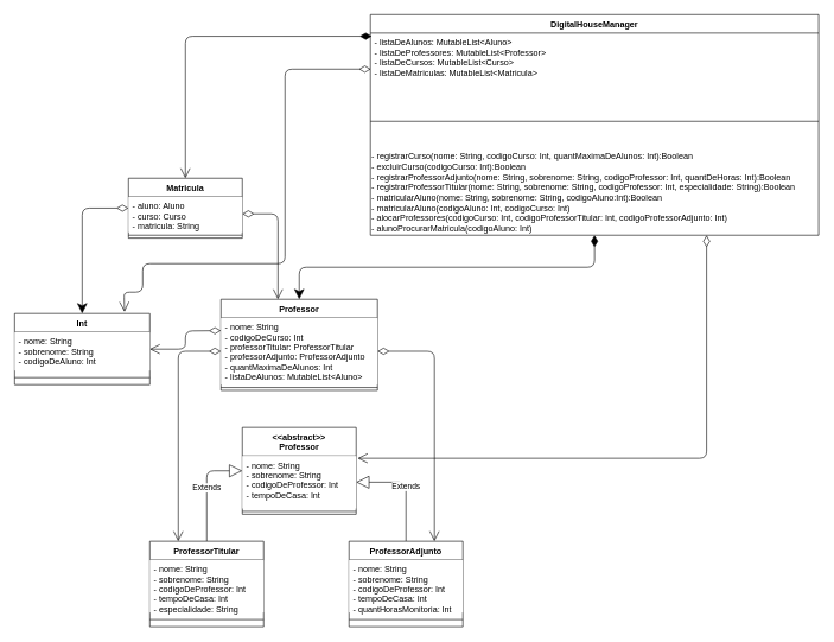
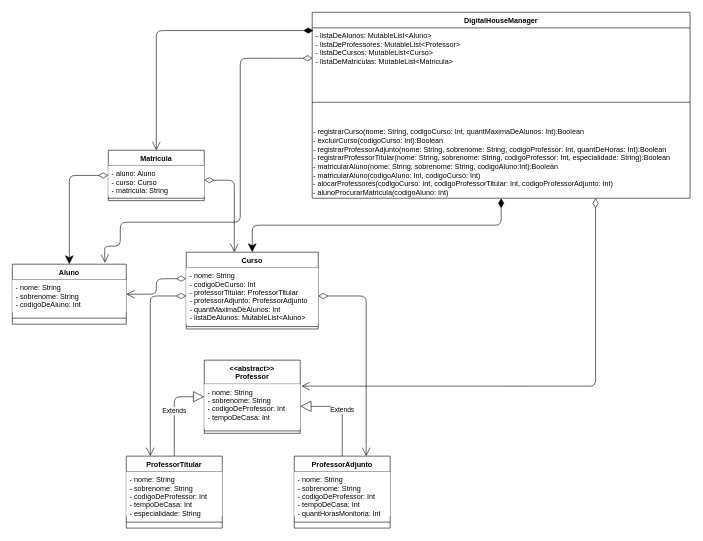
  <mxCell id="0" />
  <mxCell id="1" parent="0" />
  <mxCell id="2" value="Extends" style="endArrow=block;endSize=16;endFill=0;html=1;entryX=0;entryY=0.5;entryDx=0;entryDy=0;exitX=0.5;exitY=0;exitDx=0;exitDy=0;" parent="1" source="23" target="13" edge="1"><mxGeometry width="160" relative="1" as="geometry"><mxPoint x="250" y="740" as="sourcePoint" /><mxPoint x="410" y="740" as="targetPoint" /><Array as="points"><mxPoint x="290" y="661" /></Array></mxGeometry></mxCell>
  <mxCell id="3" value="Extends" style="endArrow=block;endSize=16;endFill=0;html=1;entryX=1;entryY=0.5;entryDx=0;entryDy=0;exitX=0.5;exitY=0;exitDx=0;exitDy=0;" parent="1" source="26" target="14" edge="1"><mxGeometry width="160" relative="1" as="geometry"><mxPoint x="530" y="710" as="sourcePoint" /><mxPoint x="690" y="710" as="targetPoint" /><Array as="points"><mxPoint x="570" y="677" /></Array></mxGeometry></mxCell>
  <mxCell id="4" value="" style="endArrow=open;html=1;endSize=12;startArrow=diamondThin;startSize=14;startFill=0;edgeStyle=orthogonalEdgeStyle;align=left;verticalAlign=bottom;exitX=0;exitY=0.5;exitDx=0;exitDy=0;entryX=0.25;entryY=0;entryDx=0;entryDy=0;" parent="1" source="30" target="23" edge="1"><mxGeometry x="-0.821" y="-34" relative="1" as="geometry"><mxPoint x="130" y="670" as="sourcePoint" /><mxPoint x="290" y="670" as="targetPoint" /><mxPoint as="offset" /></mxGeometry></mxCell>
  <mxCell id="5" value="" style="endArrow=open;html=1;endSize=12;startArrow=diamondThin;startSize=14;startFill=0;edgeStyle=orthogonalEdgeStyle;align=left;verticalAlign=bottom;exitX=1;exitY=0.5;exitDx=0;exitDy=0;entryX=0.75;entryY=0;entryDx=0;entryDy=0;" parent="1" source="30" target="26" edge="1"><mxGeometry x="-0.832" y="34" relative="1" as="geometry"><mxPoint x="560" y="520" as="sourcePoint" /><mxPoint x="720" y="520" as="targetPoint" /><mxPoint as="offset" /></mxGeometry></mxCell>
  <mxCell id="6" value="" style="endArrow=open;html=1;endSize=12;startArrow=diamondThin;startSize=14;startFill=0;edgeStyle=orthogonalEdgeStyle;align=left;verticalAlign=bottom;entryX=1;entryY=0.5;entryDx=0;entryDy=0;" parent="1" target="20" edge="1"><mxGeometry x="-1" y="20" relative="1" as="geometry"><mxPoint x="310" y="464" as="sourcePoint" /><mxPoint x="350" y="370" as="targetPoint" /><mxPoint as="offset" /></mxGeometry></mxCell>
  <mxCell id="7" value="1" style="endArrow=classic;html=1;endSize=12;startArrow=diamondThin;startSize=14;startFill=0;edgeStyle=orthogonalEdgeStyle;align=left;verticalAlign=bottom;exitX=0;exitY=0.5;exitDx=0;exitDy=0;entryX=0.5;entryY=0;entryDx=0;entryDy=0;" parent="1" source="32" target="20" edge="1"><mxGeometry x="-1" y="3" relative="1" as="geometry"><mxPoint x="100" y="300" as="sourcePoint" /><mxPoint x="260" y="300" as="targetPoint" /></mxGeometry></mxCell>
  <mxCell id="8" value="" style="endArrow=classic;html=1;endSize=12;startArrow=diamondThin;startSize=14;startFill=1;edgeStyle=orthogonalEdgeStyle;align=left;verticalAlign=bottom;exitX=0.5;exitY=1;exitDx=0;exitDy=0;entryX=0.5;entryY=0;entryDx=0;entryDy=0;" parent="1" source="16" target="29" edge="1"><mxGeometry x="-0.559" y="120" relative="1" as="geometry"><mxPoint x="610" y="380" as="sourcePoint" /><mxPoint x="770" y="380" as="targetPoint" /><mxPoint x="120" y="-120" as="offset" /></mxGeometry></mxCell>
  <mxCell id="9" value="" style="endArrow=open;html=1;endSize=12;startArrow=diamondThin;startSize=14;startFill=0;edgeStyle=orthogonalEdgeStyle;align=left;verticalAlign=bottom;exitX=0.75;exitY=1;exitDx=0;exitDy=0;entryX=1.013;entryY=0.045;entryDx=0;entryDy=0;entryPerimeter=0;" parent="1" source="16" target="14" edge="1"><mxGeometry x="-1" y="3" relative="1" as="geometry"><mxPoint x="710" y="410" as="sourcePoint" /><mxPoint x="870" y="410" as="targetPoint" /></mxGeometry></mxCell>
  <mxCell id="10" value="" style="endArrow=open;html=1;endSize=12;startArrow=diamondThin;startSize=14;startFill=1;edgeStyle=orthogonalEdgeStyle;align=left;verticalAlign=bottom;exitX=0.003;exitY=0.053;exitDx=0;exitDy=0;exitPerimeter=0;entryX=0.5;entryY=0;entryDx=0;entryDy=0;" parent="1" source="17" target="32" edge="1"><mxGeometry x="-0.698" y="-50" relative="1" as="geometry"><mxPoint x="320" y="220" as="sourcePoint" /><mxPoint x="480" y="220" as="targetPoint" /><mxPoint as="offset" /></mxGeometry></mxCell>
  <mxCell id="11" value="" style="endArrow=open;html=1;endSize=12;startArrow=diamondThin;startSize=14;startFill=0;edgeStyle=orthogonalEdgeStyle;align=left;verticalAlign=bottom;exitX=0.001;exitY=0.603;exitDx=0;exitDy=0;exitPerimeter=0;entryX=0.813;entryY=-0.023;entryDx=0;entryDy=0;entryPerimeter=0;" parent="1" source="17" target="20" edge="1"><mxGeometry x="-0.683" y="-100" relative="1" as="geometry"><mxPoint x="220" y="410" as="sourcePoint" /><mxPoint x="200" y="410" as="targetPoint" /><Array as="points"><mxPoint x="400" y="97" /><mxPoint x="400" y="370" /><mxPoint x="200" y="370" /><mxPoint x="200" y="410" /><mxPoint x="174" y="410" /><mxPoint x="174" y="420" /></Array><mxPoint x="50" y="-86" as="offset" /></mxGeometry></mxCell>
  <mxCell id="12" value="" style="endArrow=open;html=1;endSize=12;startArrow=diamondThin;startSize=14;startFill=0;edgeStyle=orthogonalEdgeStyle;align=left;verticalAlign=bottom;entryX=0.364;entryY=0;entryDx=0;entryDy=0;entryPerimeter=0;" parent="1" target="29" edge="1"><mxGeometry x="-0.53" y="60" relative="1" as="geometry"><mxPoint x="340" y="300" as="sourcePoint" /><mxPoint x="500" y="300" as="targetPoint" /><Array as="points"><mxPoint x="390" y="300" /></Array><mxPoint as="offset" /></mxGeometry></mxCell>
  <mxCell id="13" value="&lt;&lt;abstract&gt;&gt;&#10;Professor" style="swimlane;fontStyle=1;align=center;verticalAlign=top;childLayout=stackLayout;horizontal=1;startSize=40;horizontalStack=0;resizeParent=1;resizeParentMax=0;resizeLast=0;collapsible=1;marginBottom=0;" parent="1" vertex="1"><mxGeometry x="340" y="600" width="160" height="122" as="geometry" /></mxCell>
  <mxCell id="14" value="- nome: String&#10;- sobrenome: String&#10;- codigoDeProfessor: Int&#10;- tempoDeCasa: Int" style="text;strokeColor=none;align=left;verticalAlign=top;spacingLeft=4;spacingRight=4;overflow=hidden;rotatable=0;points=[[0,0.5],[1,0.5]];portConstraint=eastwest;fillColor=#ffffff;" parent="13" vertex="1"><mxGeometry y="40" width="160" height="74" as="geometry" /></mxCell>
  <mxCell id="15" value="" style="line;strokeWidth=1;fillColor=none;align=left;verticalAlign=middle;spacingTop=-1;spacingLeft=3;spacingRight=3;rotatable=0;labelPosition=right;points=[];portConstraint=eastwest;" parent="13" vertex="1"><mxGeometry y="114" width="160" height="8" as="geometry" /></mxCell>
  <mxCell id="16" value="DigitalHouseManager" style="swimlane;fontStyle=1;align=center;verticalAlign=middle;childLayout=stackLayout;horizontal=1;startSize=26;horizontalStack=0;resizeParent=1;resizeParentMax=0;resizeLast=0;collapsible=1;marginBottom=0;" parent="1" vertex="1"><mxGeometry x="520" y="20" width="630" height="310" as="geometry" /></mxCell>
  <mxCell id="17" value="- listaDeAlunos: MutableList&lt;Aluno&gt;&#10;- listaDeProfessores: MutableList&lt;Professor&gt;&#10;- listaDeCursos: MutableList&lt;Curso&gt;&#10;- listaDeMatriculas: MutableList&lt;Matricula&gt;" style="text;strokeColor=none;fillColor=none;align=left;verticalAlign=top;spacingLeft=4;spacingRight=4;overflow=hidden;rotatable=0;points=[[0,0.5],[1,0.5]];portConstraint=eastwest;" parent="16" vertex="1"><mxGeometry y="26" width="630" height="84" as="geometry" /></mxCell>
  <mxCell id="18" value="" style="line;strokeWidth=1;fillColor=none;align=left;verticalAlign=middle;spacingTop=-1;spacingLeft=3;spacingRight=3;rotatable=0;labelPosition=right;points=[];portConstraint=eastwest;" parent="16" vertex="1"><mxGeometry y="110" width="630" height="80" as="geometry" /></mxCell>
  <mxCell id="19" value="&lt;div&gt;- registrarCurso(nome: String, codigoCurso: Int, quantMaximaDeAlunos: Int):Boolean&lt;/div&gt;&lt;div&gt;- excluirCurso(codigoCurso: Int):Boolean&lt;/div&gt;&lt;div&gt;- registrarProfessorAdjunto(nome: String, sobrenome: String, codigoProfessor: Int, quantDeHoras: Int):Boolean&lt;/div&gt;&lt;div&gt;- registrarProfessorTitular(nome: String, sobrenome: String, codigoProfessor: Int, especialidade: String):Boolean&lt;/div&gt;&lt;div&gt;- matricularAluno(nome: String, sobrenome: String, codigoAluno:Int):Boolean&lt;/div&gt;&lt;div&gt;- matricularAluno(codigoAluno: Int, codigoCurso: Int)&lt;/div&gt;&lt;div&gt;- alocarProfessores(codigoCurso: Int, codigoProfessorTitular: Int, codigoProfessorAdjunto: Int)&lt;/div&gt;&lt;div&gt;- alunoProcurarMatricula(codigoAluno: Int)&lt;/div&gt;" style="text;html=1;align=left;verticalAlign=middle;resizable=0;points=[];autosize=1;horizontal=1;rounded=0;" parent="16" vertex="1"><mxGeometry y="190" width="630" height="120" as="geometry" /></mxCell>
- <mxCell id="20" value="Int" style="swimlane;fontStyle=1;align=center;verticalAlign=top;childLayout=stackLayout;horizontal=1;startSize=26;horizontalStack=0;resizeParent=1;resizeParentMax=0;resizeLast=0;collapsible=1;marginBottom=0;" parent="1" vertex="1"><mxGeometry x="20" y="440" width="190" height="100" as="geometry" /></mxCell>
+ <mxCell id="20" value="Aluno" style="swimlane;fontStyle=1;align=center;verticalAlign=top;childLayout=stackLayout;horizontal=1;startSize=26;horizontalStack=0;resizeParent=1;resizeParentMax=0;resizeLast=0;collapsible=1;marginBottom=0;" parent="1" vertex="1"><mxGeometry x="20" y="440" width="190" height="100" as="geometry" /></mxCell>
  <mxCell id="21" value="- nome: String&#10;- sobrenome: String&#10;- codigoDeAluno: Int" style="text;strokeColor=none;align=left;verticalAlign=top;spacingLeft=4;spacingRight=4;overflow=hidden;rotatable=0;points=[[0,0.5],[1,0.5]];portConstraint=eastwest;fillColor=#ffffff;" parent="20" vertex="1"><mxGeometry y="26" width="190" height="54" as="geometry" /></mxCell>
  <mxCell id="22" value="" style="line;strokeWidth=1;fillColor=none;align=left;verticalAlign=middle;spacingTop=-1;spacingLeft=3;spacingRight=3;rotatable=0;labelPosition=right;points=[];portConstraint=eastwest;" parent="20" vertex="1"><mxGeometry y="80" width="190" height="20" as="geometry" /></mxCell>
  <mxCell id="23" value="ProfessorTitular" style="swimlane;fontStyle=1;align=center;verticalAlign=top;childLayout=stackLayout;horizontal=1;startSize=26;horizontalStack=0;resizeParent=1;resizeParentMax=0;resizeLast=0;collapsible=1;marginBottom=0;" parent="1" vertex="1"><mxGeometry x="210" y="760" width="160" height="120" as="geometry" /></mxCell>
  <mxCell id="24" value="- nome: String&#10;- sobrenome: String&#10;- codigoDeProfessor: Int&#10;- tempoDeCasa: Int&#10;- especialidade: String" style="text;strokeColor=none;align=left;verticalAlign=top;spacingLeft=4;spacingRight=4;overflow=hidden;rotatable=0;points=[[0,0.5],[1,0.5]];portConstraint=eastwest;fillColor=#ffffff;" parent="23" vertex="1"><mxGeometry y="26" width="160" height="74" as="geometry" /></mxCell>
  <mxCell id="25" value="" style="line;strokeWidth=1;fillColor=none;align=left;verticalAlign=middle;spacingTop=-1;spacingLeft=3;spacingRight=3;rotatable=0;labelPosition=right;points=[];portConstraint=eastwest;" parent="23" vertex="1"><mxGeometry y="100" width="160" height="20" as="geometry" /></mxCell>
  <mxCell id="26" value="ProfessorAdjunto" style="swimlane;fontStyle=1;align=center;verticalAlign=top;childLayout=stackLayout;horizontal=1;startSize=26;horizontalStack=0;resizeParent=1;resizeParentMax=0;resizeLast=0;collapsible=1;marginBottom=0;" parent="1" vertex="1"><mxGeometry x="490" y="760" width="160" height="120" as="geometry" /></mxCell>
  <mxCell id="27" value="- nome: String&#10;- sobrenome: String&#10;- codigoDeProfessor: Int&#10;- tempoDeCasa: Int&#10;- quantHorasMonitoria: Int" style="text;strokeColor=none;align=left;verticalAlign=top;spacingLeft=4;spacingRight=4;overflow=hidden;rotatable=0;points=[[0,0.5],[1,0.5]];portConstraint=eastwest;fillColor=#ffffff;" parent="26" vertex="1"><mxGeometry y="26" width="160" height="74" as="geometry" /></mxCell>
  <mxCell id="28" value="" style="line;strokeWidth=1;fillColor=none;align=left;verticalAlign=middle;spacingTop=-1;spacingLeft=3;spacingRight=3;rotatable=0;labelPosition=right;points=[];portConstraint=eastwest;" parent="26" vertex="1"><mxGeometry y="100" width="160" height="20" as="geometry" /></mxCell>
- <mxCell id="29" value="Professor" style="swimlane;fontStyle=1;align=center;verticalAlign=top;childLayout=stackLayout;horizontal=1;startSize=26;horizontalStack=0;resizeParent=1;resizeParentMax=0;resizeLast=0;collapsible=1;marginBottom=0;" parent="1" vertex="1"><mxGeometry x="310" y="420" width="220" height="128" as="geometry" /></mxCell>
+ <mxCell id="29" value="Curso" style="swimlane;fontStyle=1;align=center;verticalAlign=top;childLayout=stackLayout;horizontal=1;startSize=26;horizontalStack=0;resizeParent=1;resizeParentMax=0;resizeLast=0;collapsible=1;marginBottom=0;" parent="1" vertex="1"><mxGeometry x="310" y="420" width="220" height="128" as="geometry" /></mxCell>
  <mxCell id="30" value="- nome: String&#10;- codigoDeCurso: Int&#10;- professorTitular: ProfessorTitular&#10;- professorAdjunto: ProfessorAdjunto&#10;- quantMaximaDeAlunos: Int&#10;- listaDeAlunos: MutableList&lt;Aluno&gt;&#10;" style="text;strokeColor=none;align=left;verticalAlign=top;spacingLeft=4;spacingRight=4;overflow=hidden;rotatable=0;points=[[0,0.5],[1,0.5]];portConstraint=eastwest;fillColor=#ffffff;" parent="29" vertex="1"><mxGeometry y="26" width="220" height="94" as="geometry" /></mxCell>
  <mxCell id="31" value="" style="line;strokeWidth=1;fillColor=none;align=left;verticalAlign=middle;spacingTop=-1;spacingLeft=3;spacingRight=3;rotatable=0;labelPosition=right;points=[];portConstraint=eastwest;" parent="29" vertex="1"><mxGeometry y="120" width="220" height="8" as="geometry" /></mxCell>
  <mxCell id="32" value="Matricula" style="swimlane;fontStyle=1;align=center;verticalAlign=top;childLayout=stackLayout;horizontal=1;startSize=26;horizontalStack=0;resizeParent=1;resizeParentMax=0;resizeLast=0;collapsible=1;marginBottom=0;" parent="1" vertex="1"><mxGeometry x="180" y="250" width="160" height="84" as="geometry" /></mxCell>
  <mxCell id="33" value="- aluno: Aluno&#10;- curso: Curso&#10;- matricula: String" style="text;strokeColor=none;align=left;verticalAlign=top;spacingLeft=4;spacingRight=4;overflow=hidden;rotatable=0;points=[[0,0.5],[1,0.5]];portConstraint=eastwest;fillColor=#ffffff;" parent="32" vertex="1"><mxGeometry y="26" width="160" height="50" as="geometry" /></mxCell>
  <mxCell id="34" value="" style="line;strokeWidth=1;fillColor=none;align=left;verticalAlign=middle;spacingTop=-1;spacingLeft=3;spacingRight=3;rotatable=0;labelPosition=right;points=[];portConstraint=eastwest;" parent="32" vertex="1"><mxGeometry y="76" width="160" height="8" as="geometry" /></mxCell>
